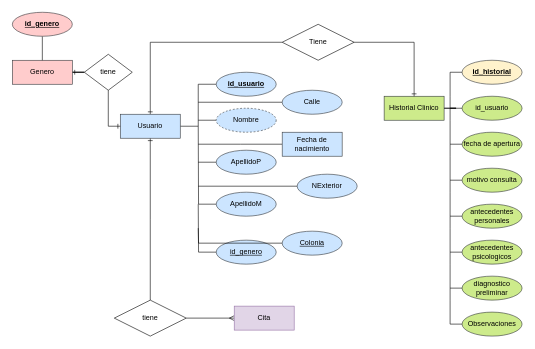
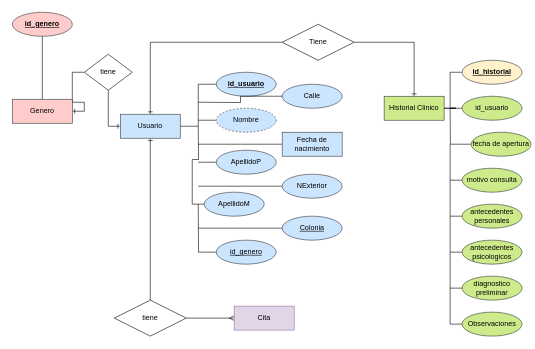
  <mxCell id="0" />
  <mxCell id="1" parent="0" />
  <mxCell id="2" style="edgeStyle=orthogonalEdgeStyle;rounded=0;orthogonalLoop=1;jettySize=auto;html=1;exitX=1;exitY=0.5;exitDx=0;exitDy=0;entryX=0;entryY=0.5;entryDx=0;entryDy=0;endArrow=none;endFill=0;" parent="1" source="5" target="15" edge="1"><mxGeometry relative="1" as="geometry"><mxPoint x="340" y="209.714" as="targetPoint" /></mxGeometry></mxCell>
  <mxCell id="3" style="edgeStyle=orthogonalEdgeStyle;rounded=0;orthogonalLoop=1;jettySize=auto;html=1;entryX=0;entryY=0.5;entryDx=0;entryDy=0;endArrow=none;endFill=0;startArrow=ERone;startFill=0;" edge="1" parent="1" source="5" target="32"><mxGeometry relative="1" as="geometry"><mxPoint x="250" y="70" as="targetPoint" /><Array as="points"><mxPoint x="250" y="70" /></Array></mxGeometry></mxCell>
  <mxCell id="4" style="edgeStyle=orthogonalEdgeStyle;rounded=0;orthogonalLoop=1;jettySize=auto;html=1;endArrow=none;endFill=0;startArrow=ERone;startFill=0;" edge="1" parent="1" source="5"><mxGeometry relative="1" as="geometry"><mxPoint x="250" y="500" as="targetPoint" /></mxGeometry></mxCell>
  <mxCell id="5" value="Usuario" style="whiteSpace=wrap;html=1;align=center;fillColor=#cce5ff;strokeColor=#36393d;" parent="1" vertex="1"><mxGeometry x="200" y="190" width="100" height="40" as="geometry" /></mxCell>
  <mxCell id="6" style="edgeStyle=orthogonalEdgeStyle;rounded=0;orthogonalLoop=1;jettySize=auto;html=1;exitX=0;exitY=0.5;exitDx=0;exitDy=0;endArrow=none;endFill=0;" parent="1" source="7" edge="1"><mxGeometry relative="1" as="geometry"><mxPoint x="330" y="199.714" as="targetPoint" /></mxGeometry></mxCell>
  <mxCell id="7" value="Nombre" style="ellipse;whiteSpace=wrap;html=1;align=center;fillColor=#cce5ff;strokeColor=#36393d;dashed=1;" parent="1" vertex="1"><mxGeometry x="360" y="180" width="100" height="40" as="geometry" /></mxCell>
  <mxCell id="8" style="edgeStyle=orthogonalEdgeStyle;rounded=0;orthogonalLoop=1;jettySize=auto;html=1;exitX=0;exitY=0.5;exitDx=0;exitDy=0;endArrow=none;endFill=0;" parent="1" source="9" edge="1"><mxGeometry relative="1" as="geometry"><mxPoint x="330" y="269.714" as="targetPoint" /></mxGeometry></mxCell>
  <mxCell id="9" value="ApellidoP" style="ellipse;whiteSpace=wrap;html=1;align=center;fillColor=#cce5ff;strokeColor=#36393d;" parent="1" vertex="1"><mxGeometry x="360" width="100" height="40" as="geometry" y="250" /></mxCell>
  <mxCell id="10" style="edgeStyle=orthogonalEdgeStyle;rounded=0;orthogonalLoop=1;jettySize=auto;html=1;endArrow=none;endFill=0;" parent="1" source="11" edge="1"><mxGeometry relative="1" as="geometry"><mxPoint x="330" y="210" as="targetPoint" /></mxGeometry></mxCell>
- <mxCell id="11" value="ApellidoM" style="ellipse;whiteSpace=wrap;html=1;align=center;fillColor=#cce5ff;strokeColor=#36393d;" parent="1" vertex="1"><mxGeometry x="360" y="320" width="100" height="40" as="geometry" /></mxCell>
+ <mxCell id="11" value="ApellidoM" style="ellipse;whiteSpace=wrap;html=1;align=center;fillColor=#cce5ff;strokeColor=#36393d;" parent="1" vertex="1"><mxGeometry x="340" y="320" width="100" height="40" as="geometry" /></mxCell>
  <mxCell id="12" style="edgeStyle=orthogonalEdgeStyle;rounded=0;orthogonalLoop=1;jettySize=auto;html=1;entryX=0;entryY=0.5;entryDx=0;entryDy=0;endArrow=ERone;endFill=0;" parent="1" source="14" target="5" edge="1"><mxGeometry relative="1" as="geometry" /></mxCell>
  <mxCell id="13" style="edgeStyle=orthogonalEdgeStyle;rounded=0;orthogonalLoop=1;jettySize=auto;html=1;entryX=1;entryY=0.5;entryDx=0;entryDy=0;endArrow=ERone;endFill=0;" edge="1" parent="1" source="14" target="18"><mxGeometry relative="1" as="geometry" /></mxCell>
  <mxCell id="14" value="tiene" style="shape=rhombus;perimeter=rhombusPerimeter;whiteSpace=wrap;html=1;align=center;" parent="1" vertex="1"><mxGeometry x="140" y="90" width="80" height="60" as="geometry" /></mxCell>
  <mxCell id="15" value="id_usuario" style="ellipse;whiteSpace=wrap;html=1;align=center;fontStyle=5;fillColor=#cce5ff;strokeColor=#36393d;" parent="1" vertex="1"><mxGeometry x="360" y="120" width="100" height="40" as="geometry" /></mxCell>
  <mxCell id="16" style="edgeStyle=orthogonalEdgeStyle;rounded=0;orthogonalLoop=1;jettySize=auto;html=1;endArrow=none;endFill=0;" parent="1" source="17" edge="1"><mxGeometry relative="1" as="geometry"><mxPoint x="330" y="340" as="targetPoint" /></mxGeometry></mxCell>
  <mxCell id="17" value="id_genero" style="ellipse;whiteSpace=wrap;html=1;align=center;fontStyle=4;fillColor=#cce5ff;strokeColor=#36393d;" parent="1" vertex="1"><mxGeometry x="360" y="400" width="100" height="40" as="geometry" /></mxCell>
- <mxCell id="18" value="Genero" style="whiteSpace=wrap;html=1;align=center;fillColor=#ffcccc;strokeColor=#36393d;" parent="1" vertex="1"><mxGeometry x="20" y="100" width="100" height="40" as="geometry" /></mxCell>
+ <mxCell id="18" value="Genero" style="whiteSpace=wrap;html=1;align=center;fillColor=#ffcccc;strokeColor=#36393d;" parent="1" vertex="1"><mxGeometry x="20" y="165" width="100" height="40" as="geometry" /></mxCell>
  <mxCell id="19" style="edgeStyle=orthogonalEdgeStyle;rounded=0;orthogonalLoop=1;jettySize=auto;html=1;exitX=0.5;exitY=1;exitDx=0;exitDy=0;endArrow=none;endFill=0;" parent="1" source="20" target="18" edge="1"><mxGeometry relative="1" as="geometry" /></mxCell>
  <mxCell id="20" value="id_genero" style="ellipse;whiteSpace=wrap;html=1;align=center;fontStyle=5;fillColor=#ffcccc;strokeColor=#36393d;" parent="1" vertex="1"><mxGeometry x="20" y="20" width="100" height="40" as="geometry" /></mxCell>
  <mxCell id="21" style="edgeStyle=orthogonalEdgeStyle;rounded=0;orthogonalLoop=1;jettySize=auto;html=1;endArrow=none;endFill=0;" edge="1" parent="1" source="22"><mxGeometry relative="1" as="geometry"><mxPoint x="330" y="240" as="targetPoint" /></mxGeometry></mxCell>
  <mxCell id="22" value="Fecha de nacimiento" style="whiteSpace=wrap;html=1;align=center;fillColor=#cce5ff;strokeColor=#36393d;rounded=0;" vertex="1" parent="1"><mxGeometry x="470" y="220" width="100" height="40" as="geometry" /></mxCell>
  <mxCell id="23" style="edgeStyle=orthogonalEdgeStyle;rounded=0;orthogonalLoop=1;jettySize=auto;html=1;endArrow=none;endFill=0;" edge="1" parent="1" source="24"><mxGeometry relative="1" as="geometry"><mxPoint x="330" y="170" as="targetPoint" /></mxGeometry></mxCell>
- <mxCell id="24" value="Calle" style="ellipse;whiteSpace=wrap;html=1;align=center;fillColor=#cce5ff;strokeColor=#36393d;" vertex="1" parent="1"><mxGeometry x="470" y="150" width="100" height="40" as="geometry" /></mxCell>
+ <mxCell id="24" value="Calle" style="ellipse;whiteSpace=wrap;html=1;align=center;fillColor=#cce5ff;strokeColor=#36393d;" vertex="1" parent="1"><mxGeometry x="470" y="140" width="100" height="40" as="geometry" /></mxCell>
  <mxCell id="25" style="edgeStyle=orthogonalEdgeStyle;rounded=0;orthogonalLoop=1;jettySize=auto;html=1;endArrow=none;endFill=0;" edge="1" parent="1" source="26"><mxGeometry relative="1" as="geometry"><mxPoint x="330" y="310" as="targetPoint" /></mxGeometry></mxCell>
- <mxCell id="26" value="NExterior" style="ellipse;whiteSpace=wrap;html=1;align=center;fillColor=#cce5ff;strokeColor=#36393d;" vertex="1" parent="1"><mxGeometry x="495" y="290" width="100" height="40" as="geometry" /></mxCell>
+ <mxCell id="26" value="NExterior" style="ellipse;whiteSpace=wrap;html=1;align=center;fillColor=#cce5ff;strokeColor=#36393d;" vertex="1" parent="1"><mxGeometry x="470" y="290" width="100" height="40" as="geometry" /></mxCell>
  <mxCell id="27" style="edgeStyle=orthogonalEdgeStyle;rounded=0;orthogonalLoop=1;jettySize=auto;html=1;endArrow=none;endFill=0;" edge="1" parent="1" source="28"><mxGeometry relative="1" as="geometry"><mxPoint x="330" y="380" as="targetPoint" /></mxGeometry></mxCell>
- <mxCell id="28" value="Colonia" style="ellipse;whiteSpace=wrap;html=1;align=center;fontStyle=4;fillColor=#cce5ff;strokeColor=#36393d;" vertex="1" parent="1"><mxGeometry x="470" y="385" width="100" height="40" as="geometry" /></mxCell>
+ <mxCell id="28" value="Colonia" style="ellipse;whiteSpace=wrap;html=1;align=center;fontStyle=4;fillColor=#cce5ff;strokeColor=#36393d;" vertex="1" parent="1"><mxGeometry x="470" y="360" width="100" height="40" as="geometry" /></mxCell>
  <mxCell id="29" style="edgeStyle=orthogonalEdgeStyle;rounded=0;orthogonalLoop=1;jettySize=auto;html=1;exitX=1;exitY=0.5;exitDx=0;exitDy=0;endArrow=none;endFill=0;" edge="1" parent="1" source="30"><mxGeometry relative="1" as="geometry"><mxPoint x="760" y="180" as="targetPoint" /></mxGeometry></mxCell>
  <mxCell id="30" value="Historial Clinico" style="whiteSpace=wrap;html=1;align=center;fillColor=#cdeb8b;strokeColor=#36393d;" vertex="1" parent="1"><mxGeometry x="640" y="160" width="100" height="40" as="geometry" /></mxCell>
  <mxCell id="31" style="edgeStyle=orthogonalEdgeStyle;rounded=0;orthogonalLoop=1;jettySize=auto;html=1;entryX=0.5;entryY=0;entryDx=0;entryDy=0;endArrow=ERone;endFill=0;startArrow=none;startFill=0;" edge="1" parent="1" source="32" target="30"><mxGeometry relative="1" as="geometry" /></mxCell>
  <mxCell id="32" value="Tiene" style="shape=rhombus;perimeter=rhombusPerimeter;whiteSpace=wrap;html=1;align=center;" vertex="1" parent="1"><mxGeometry x="470" y="40" width="120" height="60" as="geometry" /></mxCell>
  <mxCell id="33" style="edgeStyle=orthogonalEdgeStyle;rounded=0;orthogonalLoop=1;jettySize=auto;html=1;endArrow=none;endFill=0;" edge="1" parent="1" source="34"><mxGeometry relative="1" as="geometry"><mxPoint x="750" y="180" as="targetPoint" /></mxGeometry></mxCell>
  <mxCell id="34" value="id_historial" style="ellipse;whiteSpace=wrap;html=1;align=center;fontStyle=5;fillColor=#fff2cc;strokeColor=#36393d;" vertex="1" parent="1"><mxGeometry x="770" y="100" width="100" height="40" as="geometry" /></mxCell>
  <mxCell id="35" style="edgeStyle=orthogonalEdgeStyle;rounded=0;orthogonalLoop=1;jettySize=auto;html=1;entryX=1;entryY=0.5;entryDx=0;entryDy=0;endArrow=none;endFill=0;" edge="1" parent="1" source="36" target="30"><mxGeometry relative="1" as="geometry" /></mxCell>
  <mxCell id="36" value="id_usuario" style="ellipse;whiteSpace=wrap;html=1;align=center;fillColor=#cdeb8b;strokeColor=#36393d;" vertex="1" parent="1"><mxGeometry x="770" y="160" width="100" height="40" as="geometry" /></mxCell>
  <mxCell id="37" style="edgeStyle=orthogonalEdgeStyle;rounded=0;orthogonalLoop=1;jettySize=auto;html=1;endArrow=none;endFill=0;" edge="1" parent="1" source="38"><mxGeometry relative="1" as="geometry"><mxPoint x="750" y="300" as="targetPoint" /></mxGeometry></mxCell>
  <mxCell id="38" value="antecedentes personales" style="ellipse;whiteSpace=wrap;html=1;align=center;fillColor=#cdeb8b;strokeColor=#36393d;" vertex="1" parent="1"><mxGeometry x="770" y="340" width="100" height="40" as="geometry" /></mxCell>
  <mxCell id="39" style="edgeStyle=orthogonalEdgeStyle;rounded=0;orthogonalLoop=1;jettySize=auto;html=1;endArrow=none;endFill=0;" edge="1" parent="1" source="40"><mxGeometry relative="1" as="geometry"><mxPoint x="750" y="240" as="targetPoint" /></mxGeometry></mxCell>
  <mxCell id="40" value="motivo consulta" style="ellipse;whiteSpace=wrap;html=1;align=center;fillColor=#cdeb8b;strokeColor=#36393d;" vertex="1" parent="1"><mxGeometry x="770" y="280" width="100" height="40" as="geometry" /></mxCell>
  <mxCell id="41" style="edgeStyle=orthogonalEdgeStyle;rounded=0;orthogonalLoop=1;jettySize=auto;html=1;endArrow=none;endFill=0;" edge="1" parent="1" source="42"><mxGeometry relative="1" as="geometry"><mxPoint x="750" y="360" as="targetPoint" /></mxGeometry></mxCell>
  <mxCell id="42" value="antecedentes psicologicos" style="ellipse;whiteSpace=wrap;html=1;align=center;fillColor=#cdeb8b;strokeColor=#36393d;" vertex="1" parent="1"><mxGeometry x="770" y="400" width="100" height="40" as="geometry" /></mxCell>
  <mxCell id="43" style="edgeStyle=orthogonalEdgeStyle;rounded=0;orthogonalLoop=1;jettySize=auto;html=1;endArrow=none;endFill=0;" edge="1" parent="1" source="44"><mxGeometry relative="1" as="geometry"><mxPoint x="750" y="180" as="targetPoint" /></mxGeometry></mxCell>
- <mxCell id="44" value="fecha de apertura" style="ellipse;whiteSpace=wrap;html=1;align=center;fillColor=#cdeb8b;strokeColor=#36393d;" vertex="1" parent="1"><mxGeometry x="770" y="220" width="100" height="40" as="geometry" /></mxCell>
+ <mxCell id="44" value="fecha de apertura" style="ellipse;whiteSpace=wrap;html=1;align=center;fillColor=#cdeb8b;strokeColor=#36393d;" vertex="1" parent="1"><mxGeometry x="785" y="220" width="100" height="40" as="geometry" /></mxCell>
  <mxCell id="45" style="edgeStyle=orthogonalEdgeStyle;rounded=0;orthogonalLoop=1;jettySize=auto;html=1;endArrow=none;endFill=0;" edge="1" parent="1" source="46"><mxGeometry relative="1" as="geometry"><mxPoint x="750" y="420" as="targetPoint" /></mxGeometry></mxCell>
  <mxCell id="46" value="diagnostico preliminar" style="ellipse;whiteSpace=wrap;html=1;align=center;fillColor=#cdeb8b;strokeColor=#36393d;" vertex="1" parent="1"><mxGeometry x="770" y="460" width="100" height="40" as="geometry" /></mxCell>
  <mxCell id="47" style="edgeStyle=orthogonalEdgeStyle;rounded=0;orthogonalLoop=1;jettySize=auto;html=1;endArrow=none;endFill=0;" edge="1" parent="1" source="48"><mxGeometry relative="1" as="geometry"><mxPoint x="750" y="480" as="targetPoint" /></mxGeometry></mxCell>
  <mxCell id="48" value="Observaciones" style="ellipse;whiteSpace=wrap;html=1;align=center;fillColor=#cdeb8b;strokeColor=#36393d;" vertex="1" parent="1"><mxGeometry x="770" y="520" width="100" height="40" as="geometry" /></mxCell>
  <mxCell id="49" style="edgeStyle=orthogonalEdgeStyle;rounded=0;orthogonalLoop=1;jettySize=auto;html=1;entryX=0;entryY=0.5;entryDx=0;entryDy=0;endArrow=ERmany;endFill=0;" edge="1" parent="1" source="50" target="51"><mxGeometry relative="1" as="geometry" /></mxCell>
  <mxCell id="50" value="tiene" style="shape=rhombus;perimeter=rhombusPerimeter;whiteSpace=wrap;html=1;align=center;" vertex="1" parent="1"><mxGeometry x="190" y="500" width="120" height="60" as="geometry" /></mxCell>
  <mxCell id="51" value="Cita" style="whiteSpace=wrap;html=1;align=center;fillColor=#e1d5e7;strokeColor=#9673a6;" vertex="1" parent="1"><mxGeometry y="510" width="100" height="40" as="geometry" x="390" /></mxCell>
